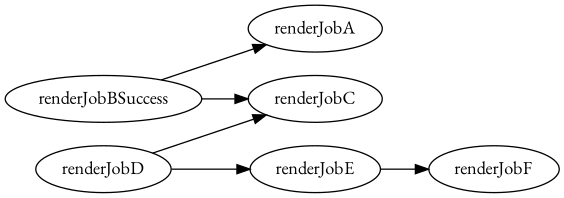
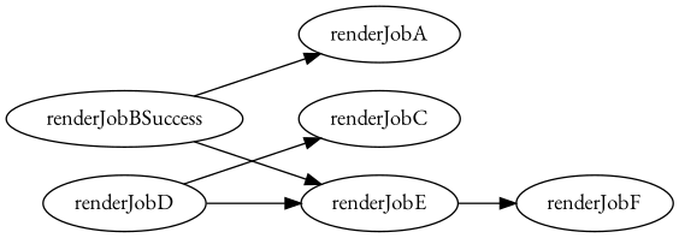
  digraph {
    fontname="EB Garamond"
    rankdir=LR
    node [fontname="EB Garamond"]
    edge [fontname="EB Garamond"]
    renderJobBSuccess
    renderJobA
    renderJobE
    renderJobF
    renderJobD
    renderJobC
    renderJobBSuccess -> renderJobA
-   renderJobBSuccess -> renderJobC [condition=success]
+   renderJobBSuccess -> renderJobE [condition=success]
    renderJobE -> renderJobF
    renderJobD -> renderJobE
    renderJobD -> renderJobC
  }
